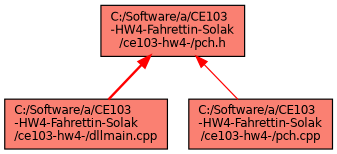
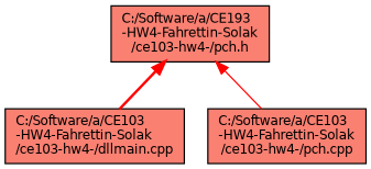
  digraph {
    node [color=black fillcolor=salmon fontname=Helvetica fontsize=10 shape=record style=filled]
    edge [color=red dir=back fontname=Helvetica fontsize=10 labelfontname=Helvetica labelfontsize=10]
-   n1 [fontcolor=black height=0.2 label="C:/Software/a/CE103\l-HW4-Fahrettin-Solak\l/ce103-hw4-/pch.h" width=0.4]
+   n1 [fontcolor=black height=0.2 label="C:/Software/a/CE193\l-HW4-Fahrettin-Solak\l/ce103-hw4-/pch.h" width=0.4]
    n2 [height=0.2 label="C:/Software/a/CE103\l-HW4-Fahrettin-Solak\l/ce103-hw4-/dllmain.cpp" width=0.4]
    n3 [height=0.2 label="C:/Software/a/CE103\l-HW4-Fahrettin-Solak\l/ce103-hw4-/pch.cpp" width=0.4]
    n1 -> n2 [style=bold]
    n1 -> n3 [style=solid]
  }
